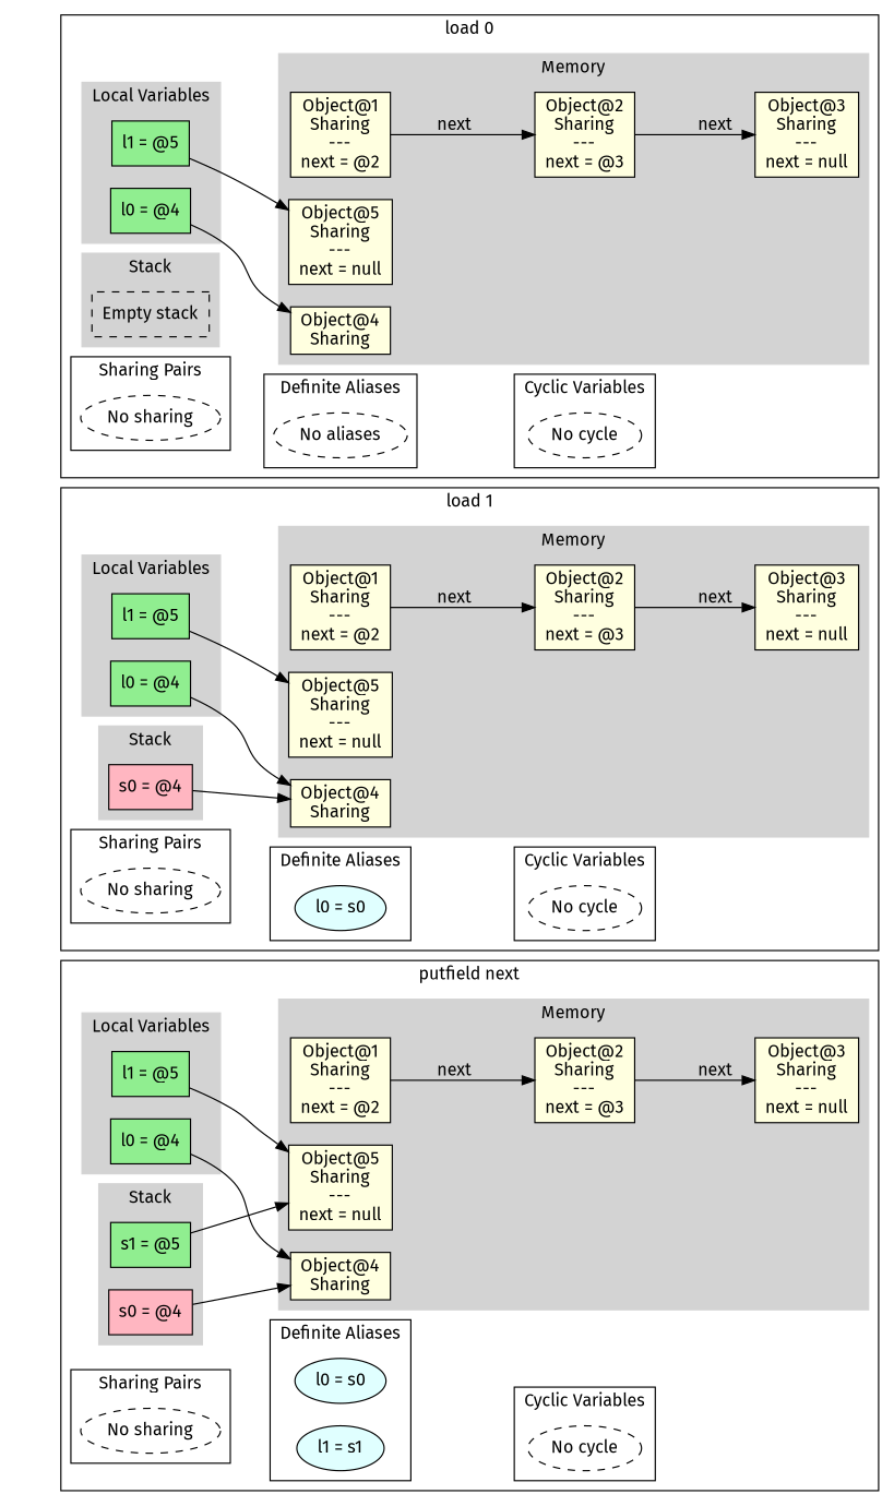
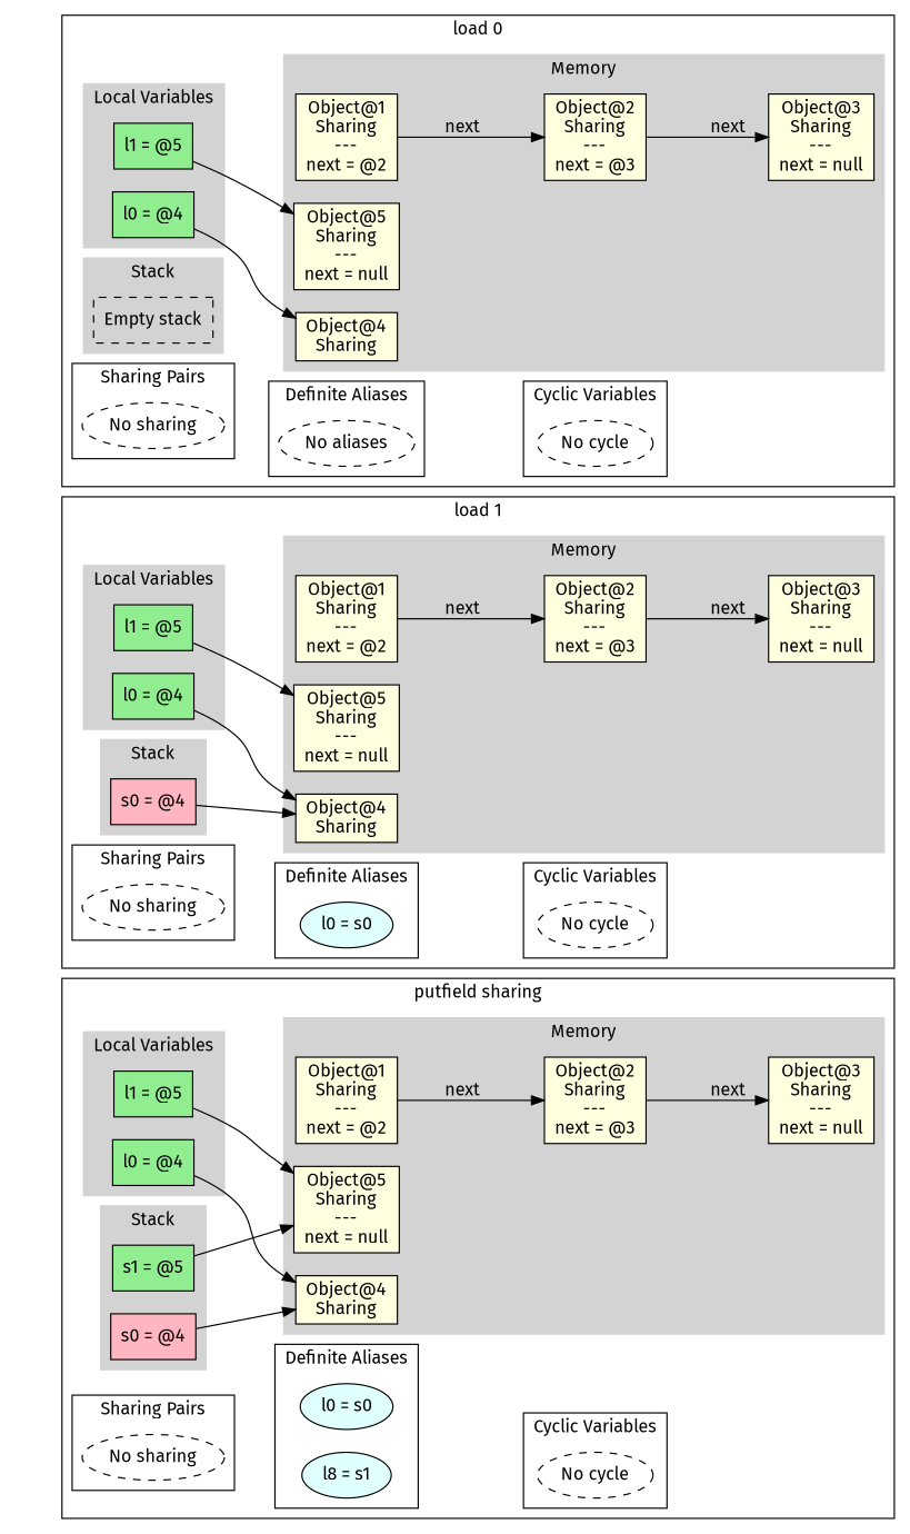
  digraph {
    anchor_start=anchor_530939255956934
    fontname="Fira Sans"
    rankdir=LR
    node [fillcolor=lightyellow fontname="Fira Sans" shape=box style=filled]
    edge [fontname="Fira Sans"]
    anchor [fillcolor=lightblue height=0 shape=point style=invis width=0]
    n2 [fillcolor=lightgreen label="l0 = @4"]
    n3 [fillcolor=lightgreen label="l1 = @5"]
    n4 [fillcolor=white label="Empty stack" style=dashed]
    n5 [label="Object@1\nSharing\n---\nnext = @2\n"]
    n6 [label="Object@2\nSharing\n---\nnext = @3\n"]
    n7 [label="Object@3\nSharing\n---\nnext = null\n"]
    n8 [label="Object@4\nSharing"]
    n9 [label="Object@5\nSharing\n---\nnext = null\n"]
    n10 [fillcolor=white label="No sharing" shape=ellipse style=dashed]
    n11 [fillcolor=white label="No aliases" shape=ellipse style=dashed]
    n12 [fillcolor=white label="No cycle" shape=ellipse style=dashed]
    anchor_530939252182637 [fillcolor=lightblue shape=point style=invis]
    n14 [fillcolor=lightgreen label="l0 = @4"]
    n15 [fillcolor=lightgreen label="l1 = @5"]
    n16 [fillcolor=lightpink label="s0 = @4"]
    n17 [label="Object@1\nSharing\n---\nnext = @2\n"]
    n18 [label="Object@2\nSharing\n---\nnext = @3\n"]
    n19 [label="Object@3\nSharing\n---\nnext = null\n"]
    n20 [label="Object@4\nSharing"]
    n21 [label="Object@5\nSharing\n---\nnext = null\n"]
    n22 [fillcolor=white label="No sharing" shape=ellipse style=dashed]
    n23 [fillcolor=lightcyan label="l0 = s0" shape=ellipse]
    n24 [fillcolor=white label="No cycle" shape=ellipse style=dashed]
    anchor_530939253101563 [fillcolor=lightblue shape=point style=invis]
    n26 [fillcolor=lightgreen label="l0 = @4"]
    n27 [fillcolor=lightgreen label="l1 = @5"]
    n28 [fillcolor=lightpink label="s0 = @4"]
    n29 [fillcolor=lightgreen label="s1 = @5"]
    n30 [label="Object@1\nSharing\n---\nnext = @2\n"]
    n31 [label="Object@2\nSharing\n---\nnext = @3\n"]
    n32 [label="Object@3\nSharing\n---\nnext = null\n"]
    n33 [label="Object@4\nSharing"]
    n34 [label="Object@5\nSharing\n---\nnext = null\n"]
    n35 [fillcolor=white label="No sharing" shape=ellipse style=dashed]
    n36 [fillcolor=lightcyan label="l0 = s0" shape=ellipse]
-   n37 [fillcolor=lightcyan label="l1 = s1" shape=ellipse]
+   n37 [fillcolor=lightcyan label="l8 = s1" shape=ellipse]
    n38 [fillcolor=white label="No cycle" shape=ellipse style=dashed]
    anchor_530939255956934 [fillcolor=lightblue shape=point style=invis]
    anchor_start [fillcolor=lightblue shape=point style=invis]
    subgraph cluster_1 {
      style=invis
      anchor
    }
    subgraph cluster_2 {
      label="load 0"
      anchor_530939252182637
      subgraph cluster_3 {
        color=lightgrey
        label="Local Variables"
        style=filled
        n2
        n3
      }
      subgraph cluster_4 {
        color=lightgrey
        label=Stack
        style=filled
        n4
      }
      subgraph cluster_5 {
        color=lightgrey
        label=Memory
        style=filled
        n5
        n6
        n7
        n8
        n9
      }
      subgraph cluster_6 {
        label="Sharing Pairs"
        n10
      }
      subgraph cluster_7 {
        label="Definite Aliases"
        n11
      }
      subgraph cluster_8 {
        label="Cyclic Variables"
        n12
      }
    }
    subgraph cluster_9 {
      label="load 1"
      anchor_530939253101563
      subgraph cluster_10 {
        color=lightgrey
        label="Local Variables"
        style=filled
        n14
        n15
      }
      subgraph cluster_11 {
        color=lightgrey
        label=Stack
        style=filled
        n16
      }
      subgraph cluster_12 {
        color=lightgrey
        label=Memory
        style=filled
        n17
        n18
        n19
        n20
        n21
      }
      subgraph cluster_13 {
        label="Sharing Pairs"
        n22
      }
      subgraph cluster_14 {
        label="Definite Aliases"
        n23
      }
      subgraph cluster_15 {
        label="Cyclic Variables"
        n24
      }
    }
    subgraph cluster_16 {
-     label="putfield next"
+     label="putfield sharing"
      anchor_530939255956934
      subgraph cluster_17 {
        color=lightgrey
        label="Local Variables"
        style=filled
        n26
        n27
      }
      subgraph cluster_18 {
        color=lightgrey
        label=Stack
        style=filled
        n28
        n29
      }
      subgraph cluster_19 {
        color=lightgrey
        label=Memory
        style=filled
        n30
        n31
        n32
        n33
        n34
      }
      subgraph cluster_20 {
        label="Sharing Pairs"
        n35
      }
      subgraph cluster_21 {
        label="Definite Aliases"
        n36
        n37
      }
      subgraph cluster_22 {
        label="Cyclic Variables"
        n38
      }
    }
    n2 -> n8
    n3 -> n9
    n5 -> n6 [label=next]
    n6 -> n7 [label=next]
    n10 -> n11 [style=invis weight=10]
    n11 -> n12 [style=invis weight=10]
    n14 -> n20
    n15 -> n21
    n16 -> n20
    n17 -> n18 [label=next]
    n18 -> n19 [label=next]
    n22 -> n23 [style=invis weight=10]
    n23 -> n24 [style=invis weight=10]
    n26 -> n33
    n27 -> n34
    n28 -> n33
    n29 -> n34
    n30 -> n31 [label=next]
    n31 -> n32 [label=next]
    n35 -> n37 [style=invis weight=10]
    n37 -> n38 [style=invis weight=10]
    anchor_start -> anchor_530939252182637 [style=invis]
    anchor_start -> anchor_530939253101563 [style=invis]
    anchor_start -> anchor_530939255956934 [style=invis]
  }
